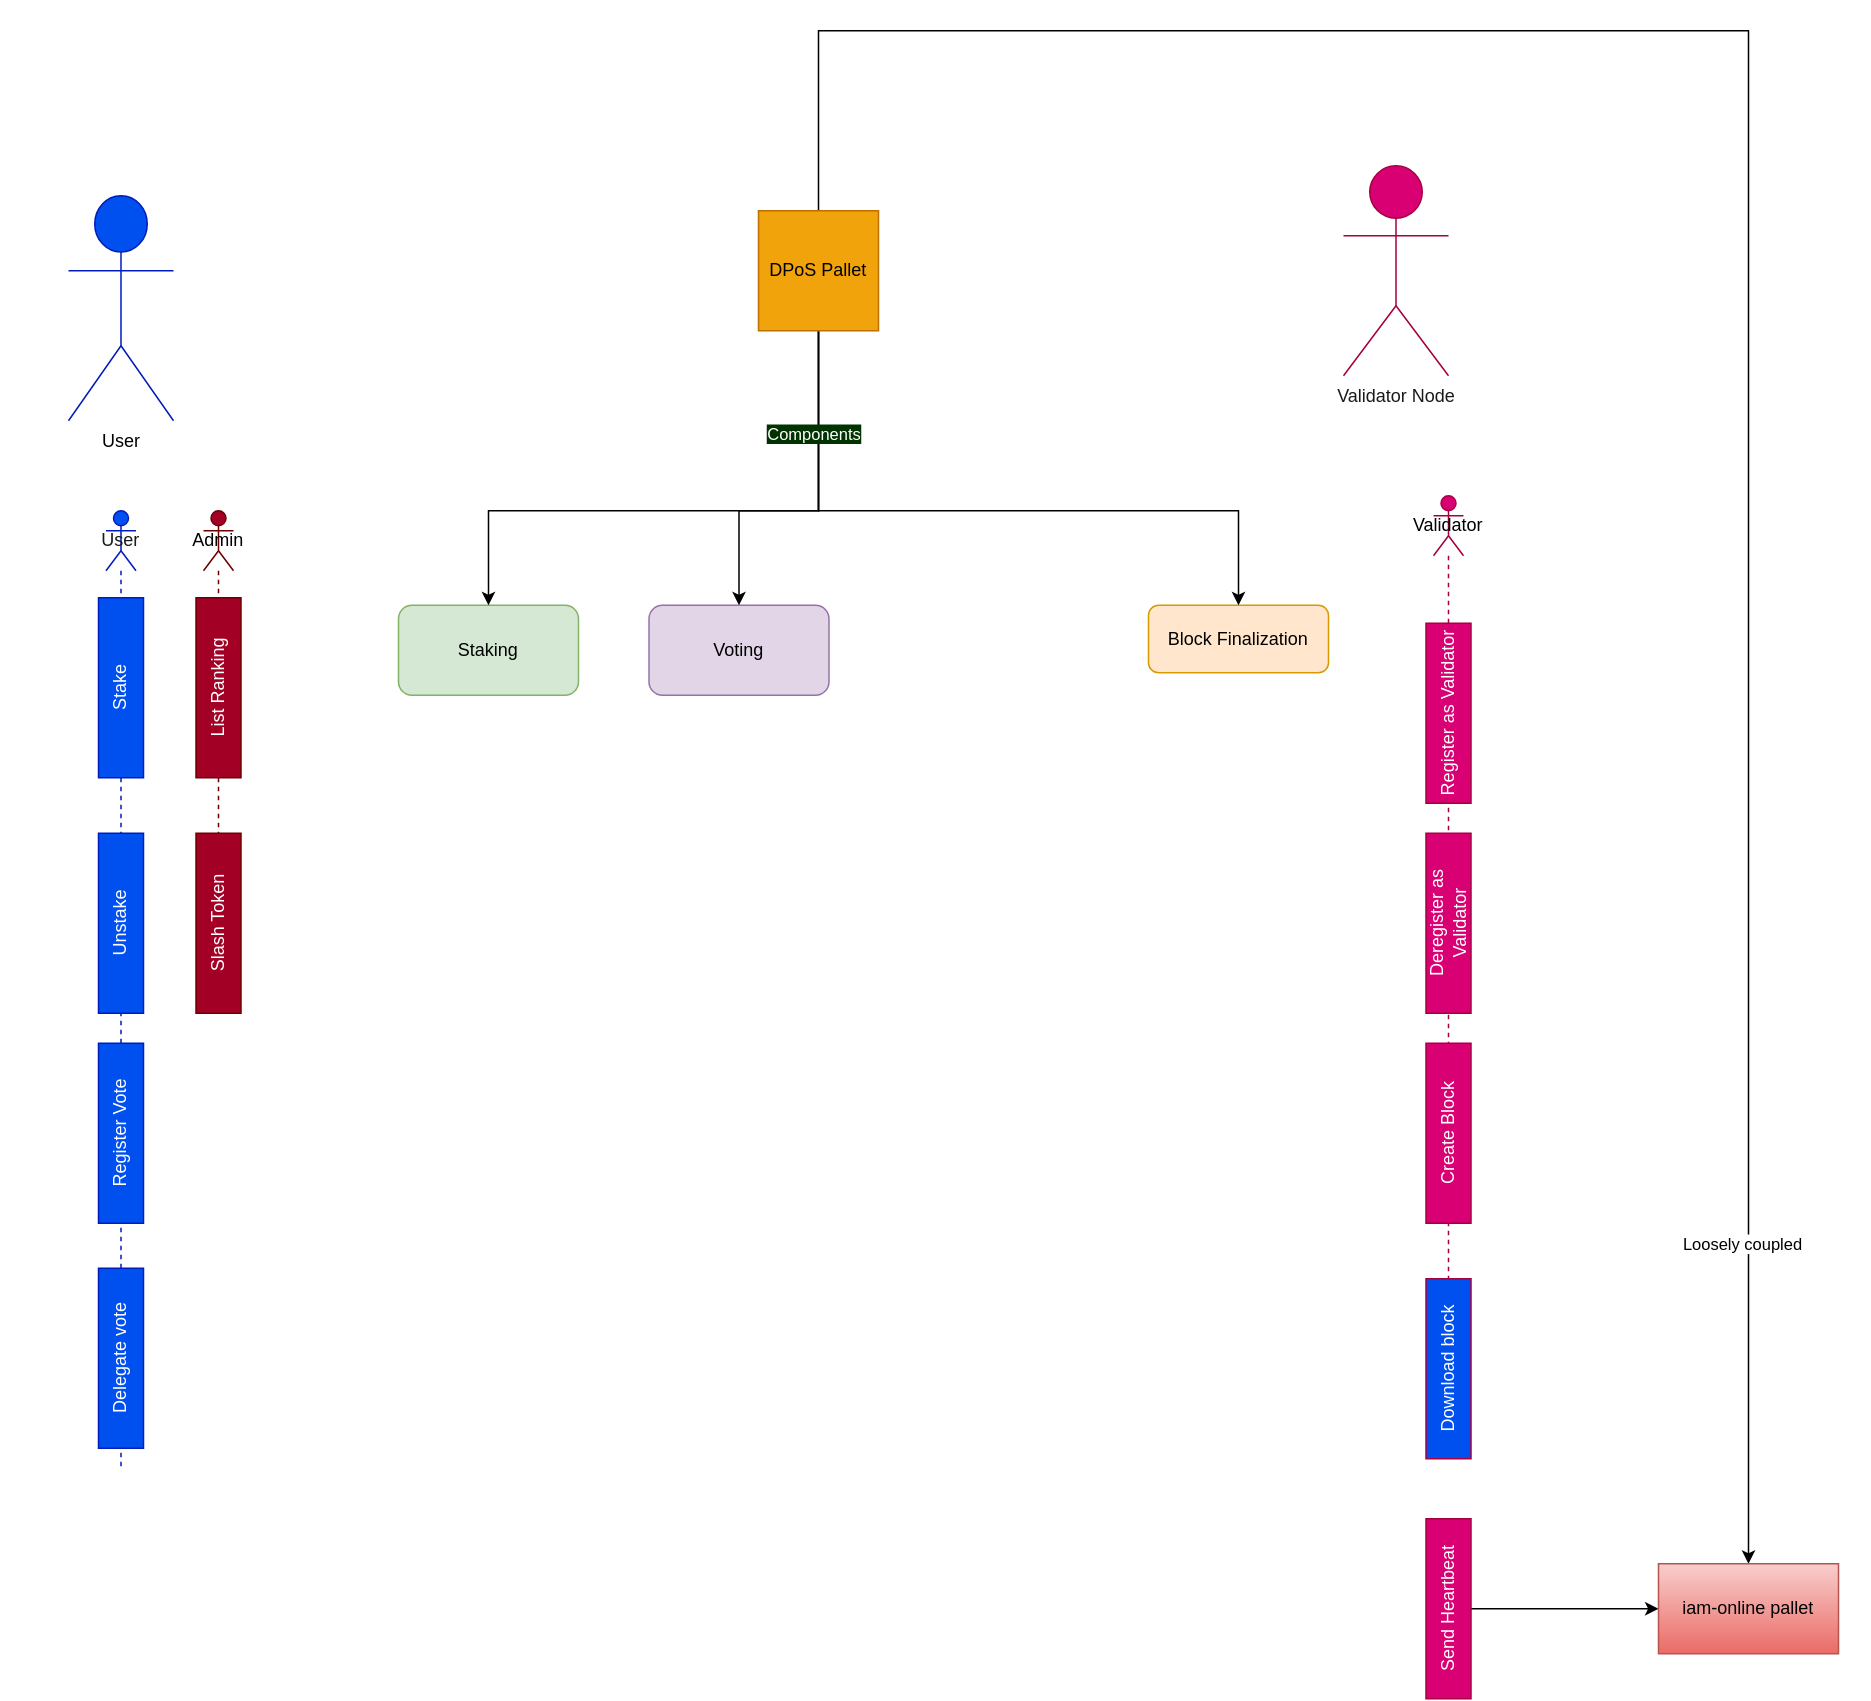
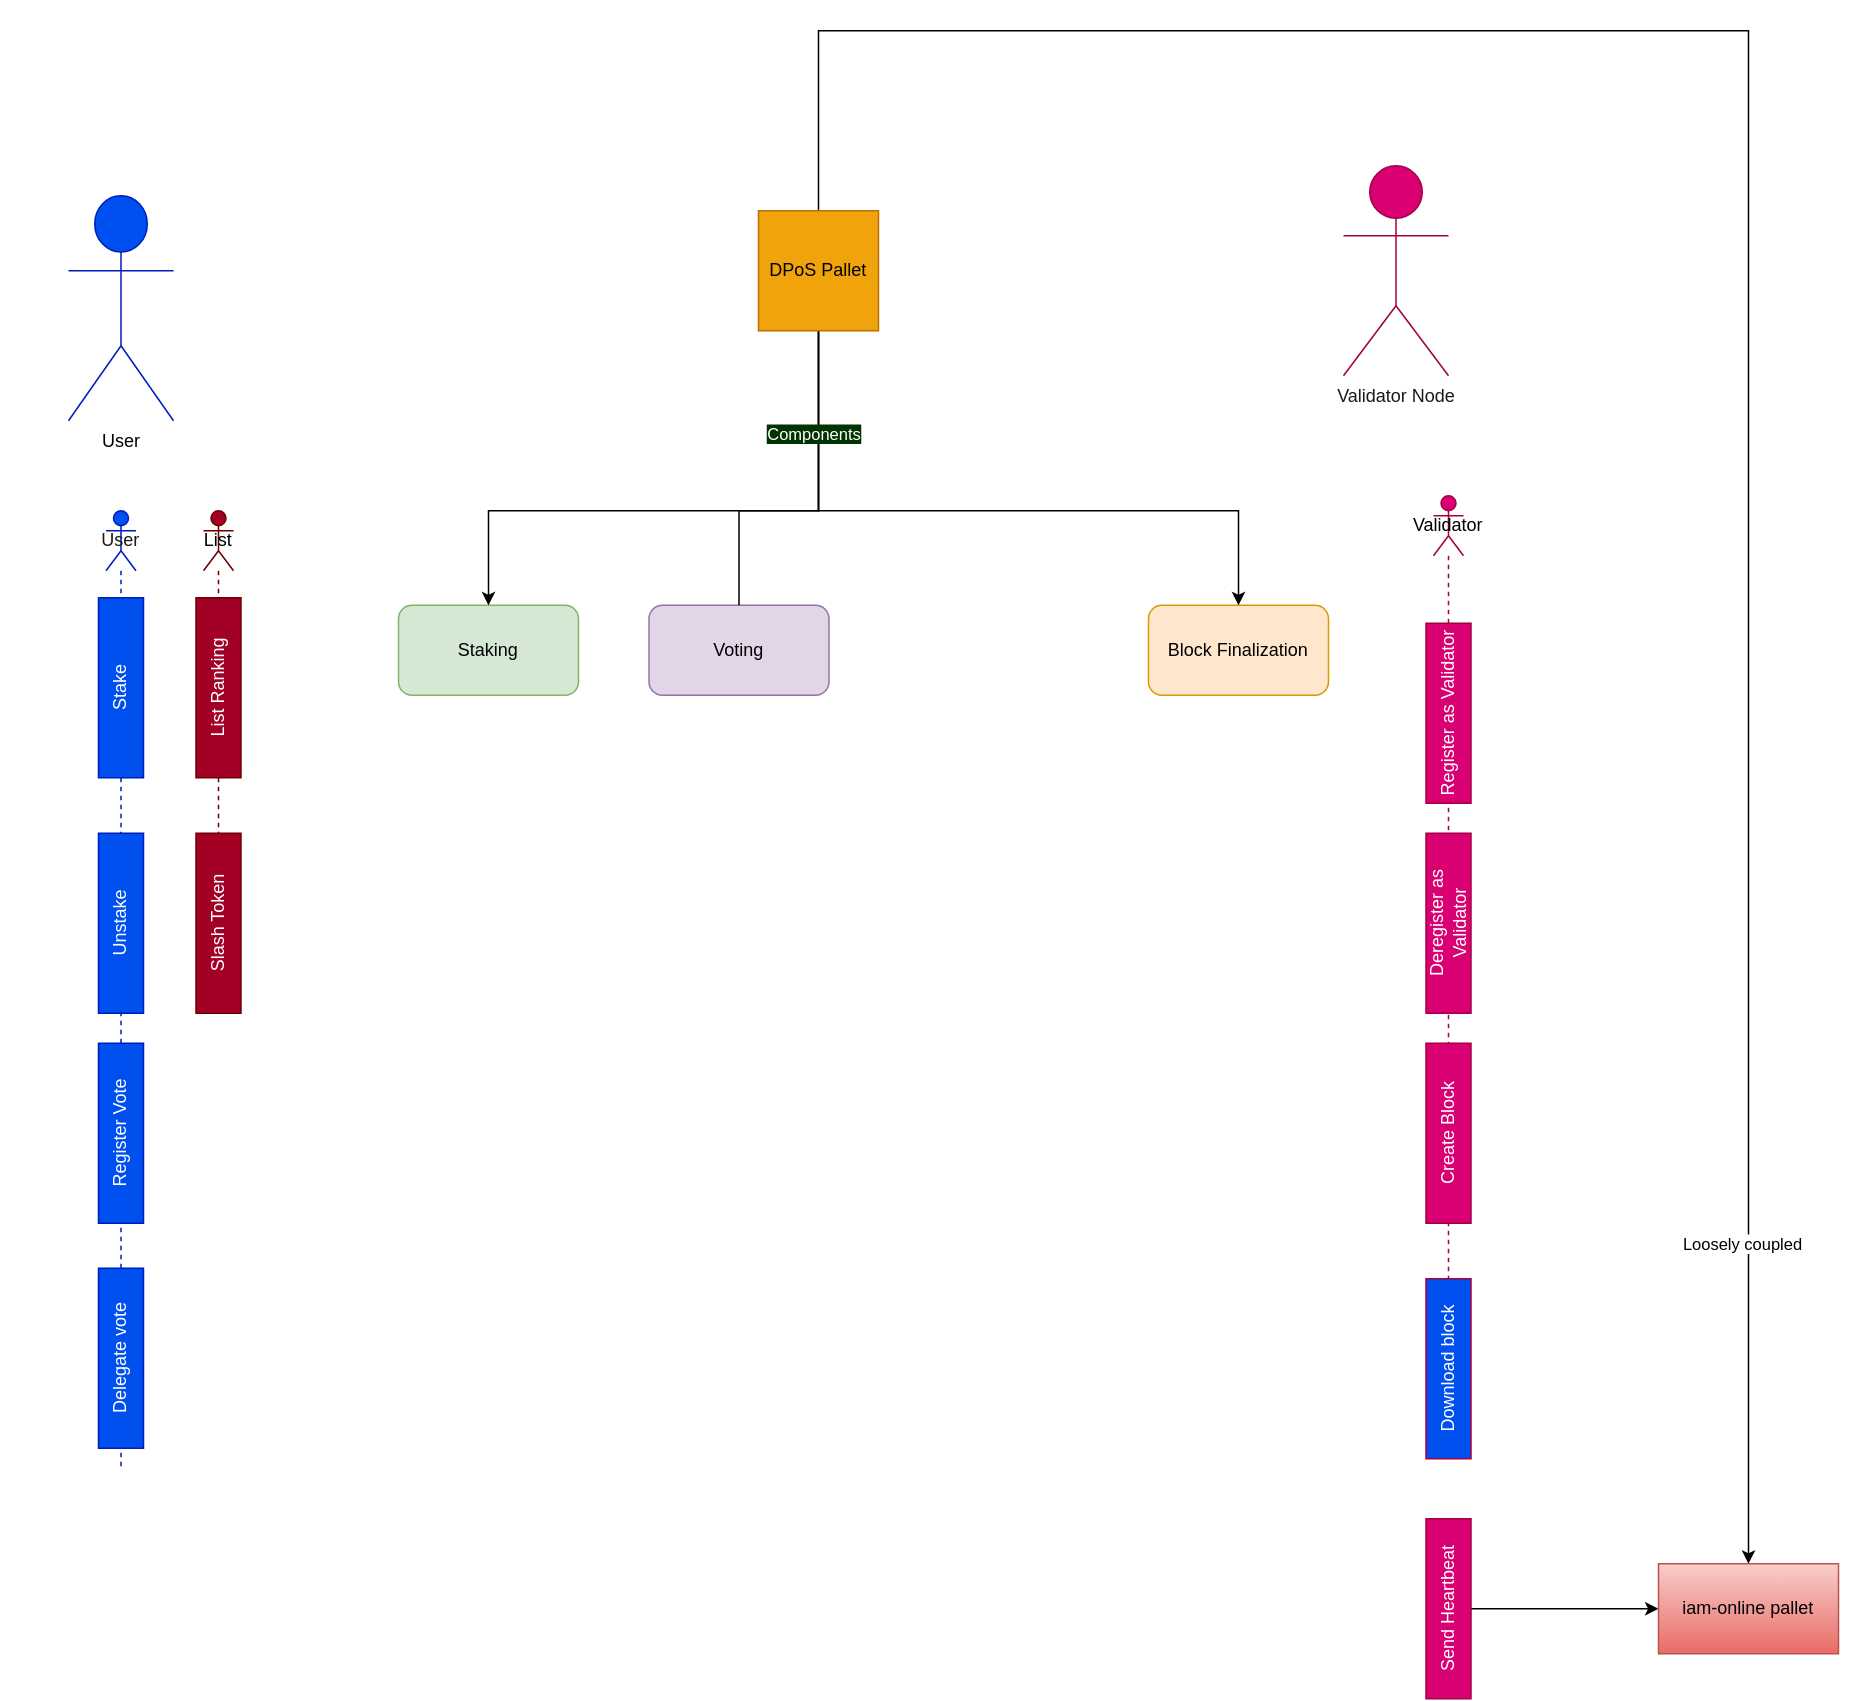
  <mxCell id="0" />
  <mxCell id="1" parent="0" />
  <mxCell id="2" value="Staking" style="rounded=1;whiteSpace=wrap;html=1;fillColor=#d5e8d4;strokeColor=#82b366;" parent="1" vertex="1"><mxGeometry x="265" y="403" width="120" height="60" as="geometry" /></mxCell>
  <mxCell id="3" value="Voting" style="rounded=1;whiteSpace=wrap;html=1;fillColor=#e1d5e7;strokeColor=#9673a6;" parent="1" vertex="1"><mxGeometry x="432" y="403" width="120" height="60" as="geometry" /></mxCell>
- <mxCell id="4" value="Block Finalization" style="rounded=1;whiteSpace=wrap;html=1;fillColor=#ffe6cc;strokeColor=#d79b00;" parent="1" vertex="1"><mxGeometry x="765" y="403" width="120" height="45" as="geometry" /></mxCell>
+ <mxCell id="4" value="Block Finalization" style="rounded=1;whiteSpace=wrap;html=1;fillColor=#ffe6cc;strokeColor=#d79b00;" parent="1" vertex="1"><mxGeometry x="765" y="403" width="120" height="60" as="geometry" /></mxCell>
  <mxCell id="5" value="&lt;font color=&quot;#000000&quot;&gt;User&lt;/font&gt;" style="shape=umlActor;verticalLabelPosition=bottom;verticalAlign=top;html=1;outlineConnect=0;fillColor=#0050ef;fontColor=#ffffff;strokeColor=#001DBC;" parent="1" vertex="1"><mxGeometry x="45" y="130" width="70" height="150" as="geometry" /></mxCell>
  <mxCell id="6" value="&lt;font color=&quot;#1a1a1a&quot;&gt;Validator Node&lt;/font&gt;" style="shape=umlActor;verticalLabelPosition=bottom;verticalAlign=top;html=1;outlineConnect=0;fillColor=#d80073;strokeColor=#A50040;fontColor=#ffffff;" parent="1" vertex="1"><mxGeometry x="895" y="110" width="70" height="140" as="geometry" /></mxCell>
  <mxCell id="7" value="&lt;font color=&quot;#1a1a1a&quot;&gt;User&lt;/font&gt;" style="shape=umlLifeline;perimeter=lifelinePerimeter;whiteSpace=wrap;html=1;container=1;dropTarget=0;collapsible=0;recursiveResize=0;outlineConnect=0;portConstraint=eastwest;newEdgeStyle={&quot;edgeStyle&quot;:&quot;elbowEdgeStyle&quot;,&quot;elbow&quot;:&quot;vertical&quot;,&quot;curved&quot;:0,&quot;rounded&quot;:0};participant=umlActor;fillColor=#0050ef;strokeColor=#001DBC;fontColor=#ffffff;" parent="1" vertex="1"><mxGeometry x="70" y="340" width="20" height="640" as="geometry" /></mxCell>
  <mxCell id="8" value="Stake" style="rounded=0;whiteSpace=wrap;html=1;rotation=-90;fillColor=#0050ef;strokeColor=#001DBC;fontColor=#ffffff;" parent="1" vertex="1"><mxGeometry x="20" y="443" width="120" height="30" as="geometry" /></mxCell>
  <mxCell id="9" value="Unstake" style="rounded=0;whiteSpace=wrap;html=1;rotation=-90;fillColor=#0050ef;strokeColor=#001DBC;fontColor=#ffffff;" parent="1" vertex="1"><mxGeometry x="20" y="600" width="120" height="30" as="geometry" /></mxCell>
  <mxCell id="10" value="Register Vote" style="rounded=0;whiteSpace=wrap;html=1;rotation=-90;fillColor=#0050ef;strokeColor=#001DBC;fontColor=#ffffff;" parent="1" vertex="1"><mxGeometry x="20" y="740" width="120" height="30" as="geometry" /></mxCell>
  <mxCell id="11" value="Delegate vote" style="rounded=0;whiteSpace=wrap;html=1;rotation=-90;fillColor=#0050ef;strokeColor=#001DBC;fontColor=#ffffff;" parent="1" vertex="1"><mxGeometry x="20" y="890" width="120" height="30" as="geometry" /></mxCell>
  <mxCell id="12" value="&lt;font color=&quot;#000000&quot;&gt;Validator&lt;/font&gt;" style="shape=umlLifeline;perimeter=lifelinePerimeter;whiteSpace=wrap;html=1;container=1;dropTarget=0;collapsible=0;recursiveResize=0;outlineConnect=0;portConstraint=eastwest;newEdgeStyle={&quot;edgeStyle&quot;:&quot;elbowEdgeStyle&quot;,&quot;elbow&quot;:&quot;vertical&quot;,&quot;curved&quot;:0,&quot;rounded&quot;:0};participant=umlActor;fillColor=#d80073;strokeColor=#A50040;fontColor=#ffffff;" parent="1" vertex="1"><mxGeometry x="955" y="330" width="20" height="640" as="geometry" /></mxCell>
  <mxCell id="13" value="Create Block" style="rounded=0;whiteSpace=wrap;html=1;rotation=-90;fillColor=#d80073;strokeColor=#A50040;fontColor=#ffffff;" parent="1" vertex="1"><mxGeometry x="905" y="740" width="120" height="30" as="geometry" /></mxCell>
  <mxCell id="14" value="Download block" style="rounded=0;whiteSpace=wrap;html=1;rotation=-90;fillColor=#0050ef;strokeColor=#A50040;fontColor=#ffffff;" parent="1" vertex="1"><mxGeometry x="905" y="897" width="120" height="30" as="geometry" /></mxCell>
- <mxCell id="15" value="&lt;font color=&quot;#000000&quot;&gt;Admin&lt;/font&gt;" style="shape=umlLifeline;perimeter=lifelinePerimeter;whiteSpace=wrap;html=1;container=1;dropTarget=0;collapsible=0;recursiveResize=0;outlineConnect=0;portConstraint=eastwest;newEdgeStyle={&quot;edgeStyle&quot;:&quot;elbowEdgeStyle&quot;,&quot;elbow&quot;:&quot;vertical&quot;,&quot;curved&quot;:0,&quot;rounded&quot;:0};participant=umlActor;fillColor=#a20025;strokeColor=#6F0000;fontColor=#ffffff;" parent="1" vertex="1"><mxGeometry x="135" y="340" width="20" height="300" as="geometry" /></mxCell>
+ <mxCell id="15" value="&lt;font color=&quot;#000000&quot;&gt;List&lt;/font&gt;" style="shape=umlLifeline;perimeter=lifelinePerimeter;whiteSpace=wrap;html=1;container=1;dropTarget=0;collapsible=0;recursiveResize=0;outlineConnect=0;portConstraint=eastwest;newEdgeStyle={&quot;edgeStyle&quot;:&quot;elbowEdgeStyle&quot;,&quot;elbow&quot;:&quot;vertical&quot;,&quot;curved&quot;:0,&quot;rounded&quot;:0};participant=umlActor;fillColor=#a20025;strokeColor=#6F0000;fontColor=#ffffff;" parent="1" vertex="1"><mxGeometry x="135" y="340" width="20" height="300" as="geometry" /></mxCell>
  <mxCell id="16" value="List Ranking" style="rounded=0;whiteSpace=wrap;html=1;rotation=-90;fillColor=#a20025;strokeColor=#6F0000;fontColor=#ffffff;" parent="1" vertex="1"><mxGeometry x="85" y="443" width="120" height="30" as="geometry" /></mxCell>
  <mxCell id="17" style="edgeStyle=orthogonalEdgeStyle;rounded=0;orthogonalLoop=1;jettySize=auto;html=1;entryX=0.5;entryY=0;entryDx=0;entryDy=0;" parent="1" source="23" target="2" edge="1"><mxGeometry relative="1" as="geometry"><Array as="points"><mxPoint x="545" y="340" /><mxPoint x="325" y="340" /></Array></mxGeometry></mxCell>
- <mxCell id="18" style="edgeStyle=orthogonalEdgeStyle;rounded=0;orthogonalLoop=1;jettySize=auto;html=1;entryX=0.5;entryY=0;entryDx=0;entryDy=0;" parent="1" source="23" target="3" edge="1"><mxGeometry relative="1" as="geometry"><Array as="points"><mxPoint x="545" y="340" /><mxPoint x="492" y="340" /></Array></mxGeometry></mxCell>
+ <mxCell id="18" style="edgeStyle=orthogonalEdgeStyle;rounded=0;orthogonalLoop=1;jettySize=auto;html=1;entryX=0.5;entryY=0;entryDx=0;entryDy=0;endArrow=none;" parent="1" source="23" target="3" edge="1"><mxGeometry relative="1" as="geometry"><Array as="points"><mxPoint x="545" y="340" /><mxPoint x="492" y="340" /></Array></mxGeometry></mxCell>
  <mxCell id="19" style="edgeStyle=orthogonalEdgeStyle;rounded=0;orthogonalLoop=1;jettySize=auto;html=1;" parent="1" source="23" target="4" edge="1"><mxGeometry relative="1" as="geometry"><Array as="points"><mxPoint x="545" y="340" /><mxPoint x="825" y="340" /></Array></mxGeometry></mxCell>
  <mxCell id="20" value="&lt;span style=&quot;&quot;&gt;Components&lt;/span&gt;" style="edgeLabel;html=1;align=center;verticalAlign=middle;resizable=0;points=[];fontColor=#FFFFFF;labelBackgroundColor=#003300;" parent="19" vertex="1" connectable="0"><mxGeometry x="-0.705" y="-4" relative="1" as="geometry"><mxPoint as="offset" /></mxGeometry></mxCell>
  <mxCell id="21" style="edgeStyle=orthogonalEdgeStyle;rounded=0;orthogonalLoop=1;jettySize=auto;html=1;entryX=0.5;entryY=0;entryDx=0;entryDy=0;" edge="1" parent="1" source="23" target="29"><mxGeometry relative="1" as="geometry"><Array as="points"><mxPoint x="545" y="20" /><mxPoint x="1165" y="20" /></Array></mxGeometry></mxCell>
  <mxCell id="22" value="Loosely coupled" style="edgeLabel;html=1;align=center;verticalAlign=middle;resizable=0;points=[];" vertex="1" connectable="0" parent="21"><mxGeometry x="0.758" y="-5" relative="1" as="geometry"><mxPoint y="-1" as="offset" /></mxGeometry></mxCell>
  <mxCell id="23" value="DPoS Pallet" style="whiteSpace=wrap;html=1;aspect=fixed;fillColor=#f0a30a;fontColor=#000000;strokeColor=#BD7000;" parent="1" vertex="1"><mxGeometry x="505" y="140" width="80" height="80" as="geometry" /></mxCell>
  <mxCell id="24" value="Slash Token" style="rounded=0;whiteSpace=wrap;html=1;rotation=-90;fillColor=#a20025;strokeColor=#6F0000;fontColor=#ffffff;" parent="1" vertex="1"><mxGeometry x="85" y="600" width="120" height="30" as="geometry" /></mxCell>
  <mxCell id="25" value="" style="edgeStyle=orthogonalEdgeStyle;rounded=0;orthogonalLoop=1;jettySize=auto;html=1;" edge="1" parent="1" source="26" target="29"><mxGeometry relative="1" as="geometry" /></mxCell>
  <mxCell id="26" value="Send Heartbeat" style="rounded=0;whiteSpace=wrap;html=1;rotation=-90;fillColor=#d80073;strokeColor=#A50040;fontColor=#ffffff;" parent="1" vertex="1"><mxGeometry x="905" y="1057" width="120" height="30" as="geometry" /></mxCell>
  <mxCell id="27" value="Register as Validator" style="rounded=0;whiteSpace=wrap;html=1;rotation=-90;fillColor=#d80073;strokeColor=#A50040;fontColor=#ffffff;" parent="1" vertex="1"><mxGeometry x="905" y="460" width="120" height="30" as="geometry" /></mxCell>
  <mxCell id="28" value="Deregister as Validator" style="rounded=0;whiteSpace=wrap;html=1;rotation=-90;fillColor=#d80073;strokeColor=#A50040;fontColor=#ffffff;" parent="1" vertex="1"><mxGeometry x="905" y="600" width="120" height="30" as="geometry" /></mxCell>
  <mxCell id="29" value="iam-online pallet" style="whiteSpace=wrap;html=1;fillColor=#f8cecc;strokeColor=#b85450;rounded=0;gradientColor=#ea6b66;" vertex="1" parent="1"><mxGeometry x="1105" y="1042" width="120" height="60" as="geometry" /></mxCell>
